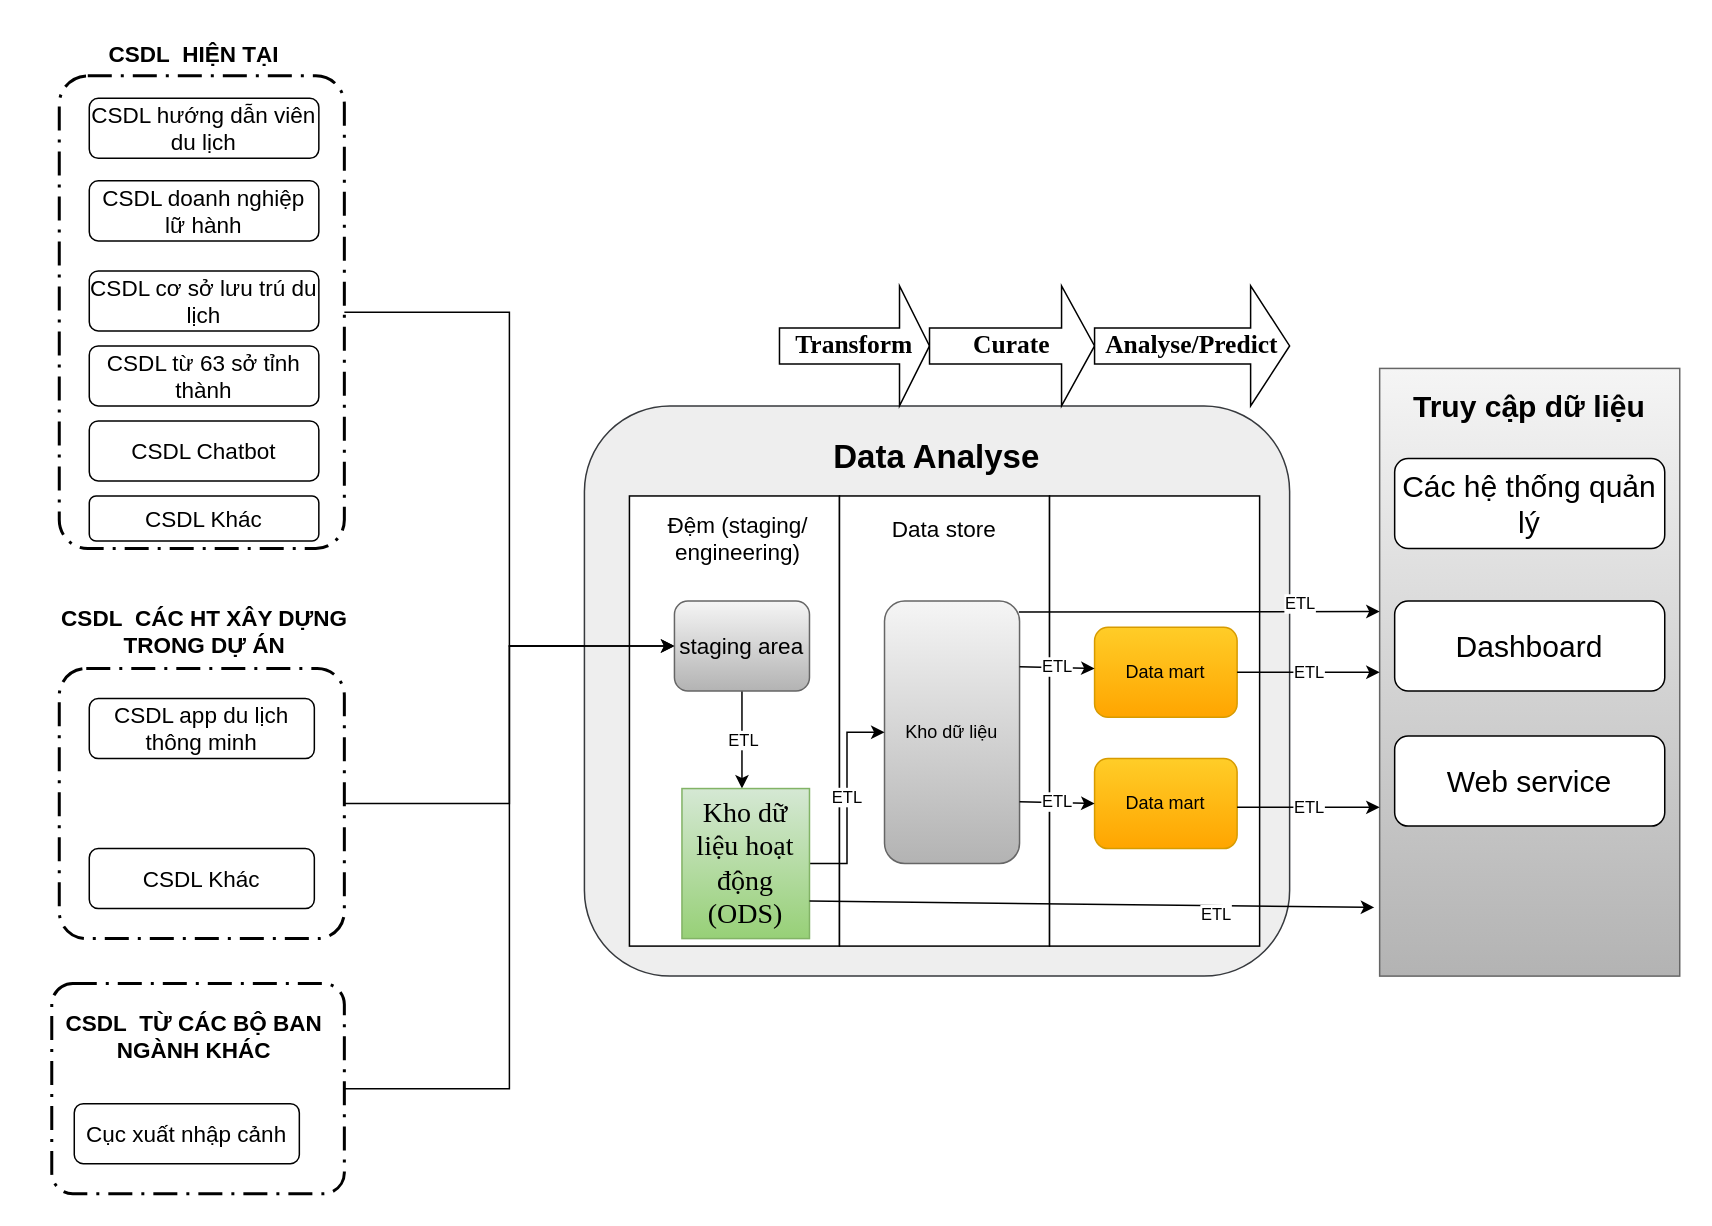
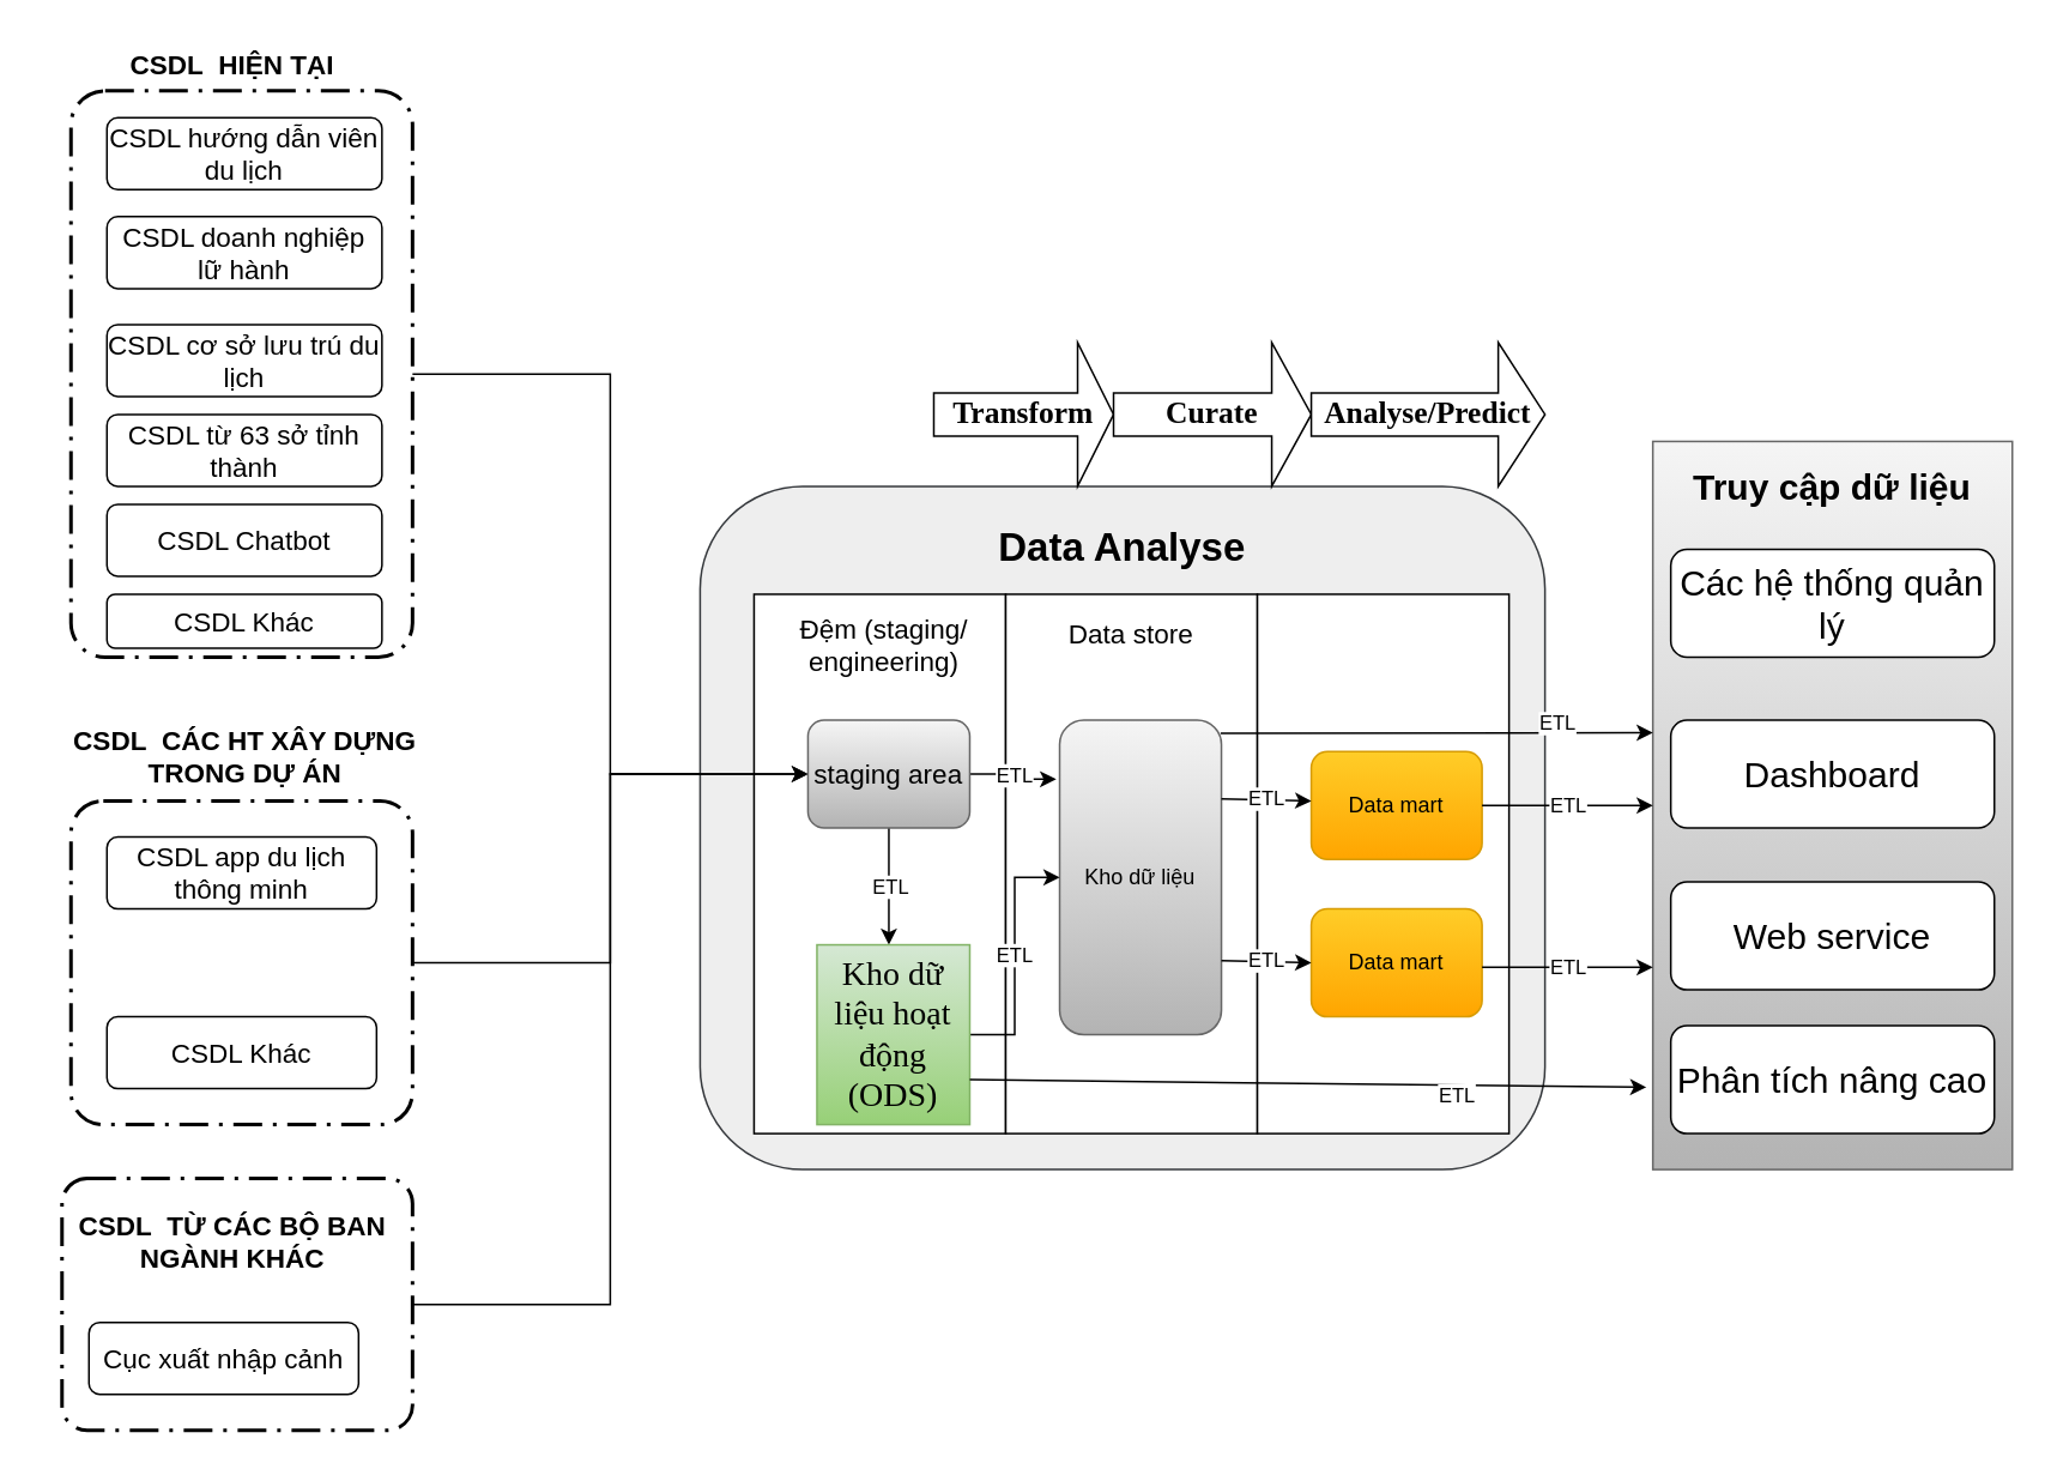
  <mxCell id="0" />
  <mxCell id="1" parent="0" />
  <mxCell id="2" style="edgeStyle=orthogonalEdgeStyle;rounded=0;orthogonalLoop=1;jettySize=auto;html=1;entryX=0;entryY=0.5;entryDx=0;entryDy=0;" edge="1" parent="1" source="3" target="38"><mxGeometry relative="1" as="geometry" /></mxCell>
  <mxCell id="3" value="" style="points=[[0.25,0,0],[0.5,0,0],[0.75,0,0],[1,0.25,0],[1,0.5,0],[1,0.75,0],[0.75,1,0],[0.5,1,0],[0.25,1,0],[0,0.75,0],[0,0.5,0],[0,0.25,0]];rounded=1;arcSize=10;dashed=1;strokeColor=#000000;fillColor=none;gradientColor=none;dashPattern=8 3 1 3;strokeWidth=2;fontStyle=1;fontSize=20;" vertex="1" parent="1"><mxGeometry x="39" y="50" width="190" height="315" as="geometry" /></mxCell>
  <mxCell id="4" value="" style="rounded=1;whiteSpace=wrap;html=1;fillColor=#eeeeee;strokeColor=#36393d;" vertex="1" parent="1"><mxGeometry x="389" y="270" width="470" height="380" as="geometry" /></mxCell>
  <mxCell id="5" value="&lt;font style=&quot;font-size: 22px&quot;&gt;&lt;b&gt;Data Analyse&lt;/b&gt;&lt;/font&gt;" style="text;html=1;strokeColor=none;fillColor=none;align=center;verticalAlign=middle;whiteSpace=wrap;rounded=0;" vertex="1" parent="1"><mxGeometry x="409" y="290" width="430" height="30" as="geometry" /></mxCell>
  <mxCell id="6" value="&lt;b&gt;&lt;font style=&quot;font-size: 17px;&quot;&gt;Transform&lt;/font&gt;&lt;/b&gt;" style="shape=singleArrow;whiteSpace=wrap;html=1;fontFamily=Times New Roman;fontSize=14;" vertex="1" parent="1"><mxGeometry x="519" y="190" width="100" height="80" as="geometry" /></mxCell>
  <mxCell id="7" value="&lt;b&gt;&lt;font style=&quot;font-size: 17px;&quot;&gt;Curate&lt;/font&gt;&lt;/b&gt;" style="shape=singleArrow;whiteSpace=wrap;html=1;fontFamily=Times New Roman;fontSize=14;" vertex="1" parent="1"><mxGeometry x="619" y="190" width="110" height="80" as="geometry" /></mxCell>
  <mxCell id="8" value="&lt;b&gt;&lt;font style=&quot;font-size: 17px;&quot;&gt;Analyse/Predict&lt;/font&gt;&lt;/b&gt;" style="shape=singleArrow;whiteSpace=wrap;html=1;fontFamily=Times New Roman;fontSize=14;" vertex="1" parent="1"><mxGeometry x="729" y="190" width="130" height="80" as="geometry" /></mxCell>
  <mxCell id="9" value="" style="rounded=0;whiteSpace=wrap;html=1;fontSize=15;" vertex="1" parent="1"><mxGeometry x="419" y="330" width="140" height="300" as="geometry" /></mxCell>
  <mxCell id="10" value="Đệm (staging/ engineering)" style="text;html=1;strokeColor=none;fillColor=none;align=center;verticalAlign=middle;whiteSpace=wrap;rounded=0;fontSize=15;" vertex="1" parent="1"><mxGeometry x="424" y="335" width="135" height="45" as="geometry" /></mxCell>
  <mxCell id="11" value="" style="rounded=0;whiteSpace=wrap;html=1;fontSize=20;" vertex="1" parent="1"><mxGeometry x="559" y="330" width="140" height="300" as="geometry" /></mxCell>
  <mxCell id="12" value="&lt;font style=&quot;font-size: 15px;&quot;&gt;Data store&lt;/font&gt;" style="text;html=1;strokeColor=none;fillColor=none;align=center;verticalAlign=middle;whiteSpace=wrap;rounded=0;fontSize=20;" vertex="1" parent="1"><mxGeometry x="569" y="335" width="120" height="30" as="geometry" /></mxCell>
  <mxCell id="13" value="" style="rounded=0;whiteSpace=wrap;html=1;fontSize=15;" vertex="1" parent="1"><mxGeometry x="699" y="330" width="140" height="300" as="geometry" /></mxCell>
  <mxCell id="14" value="&lt;font style=&quot;font-size: 15px;&quot;&gt;CSDL hướng dẫn viên du lịch&lt;/font&gt;" style="rounded=1;whiteSpace=wrap;html=1;" vertex="1" parent="1"><mxGeometry x="59" y="65" width="153" height="40" as="geometry" /></mxCell>
  <mxCell id="15" value="&lt;font style=&quot;font-size: 15px;&quot;&gt;CSDL doanh nghiệp lữ hành&lt;/font&gt;" style="rounded=1;whiteSpace=wrap;html=1;" vertex="1" parent="1"><mxGeometry x="59" y="120" width="153" height="40" as="geometry" /></mxCell>
  <mxCell id="16" value="&lt;font style=&quot;font-size: 15px;&quot;&gt;CSDL Khác&lt;/font&gt;" style="rounded=1;whiteSpace=wrap;html=1;" vertex="1" parent="1"><mxGeometry x="59" y="330" width="153" height="30" as="geometry" /></mxCell>
  <mxCell id="17" value="&lt;font style=&quot;font-size: 15px;&quot;&gt;CSDL cơ sở lưu trú du lịch&lt;/font&gt;" style="rounded=1;whiteSpace=wrap;html=1;" vertex="1" parent="1"><mxGeometry x="59" y="180" width="153" height="40" as="geometry" /></mxCell>
  <mxCell id="18" value="&lt;font style=&quot;font-size: 15px;&quot;&gt;CSDL Chatbot&lt;/font&gt;" style="rounded=1;whiteSpace=wrap;html=1;" vertex="1" parent="1"><mxGeometry x="59" y="280" width="153" height="40" as="geometry" /></mxCell>
  <mxCell id="19" value="&lt;font style=&quot;font-size: 15px;&quot;&gt;CSDL từ 63 sở tỉnh thành&lt;/font&gt;" style="rounded=1;whiteSpace=wrap;html=1;" vertex="1" parent="1"><mxGeometry x="59" y="230" width="153" height="40" as="geometry" /></mxCell>
  <mxCell id="20" style="edgeStyle=orthogonalEdgeStyle;rounded=0;orthogonalLoop=1;jettySize=auto;html=1;entryX=0;entryY=0.5;entryDx=0;entryDy=0;" edge="1" parent="1" source="21" target="38"><mxGeometry relative="1" as="geometry" /></mxCell>
  <mxCell id="21" value="" style="points=[[0.25,0,0],[0.5,0,0],[0.75,0,0],[1,0.25,0],[1,0.5,0],[1,0.75,0],[0.75,1,0],[0.5,1,0],[0.25,1,0],[0,0.75,0],[0,0.5,0],[0,0.25,0]];rounded=1;arcSize=10;dashed=1;strokeColor=#000000;fillColor=none;gradientColor=none;dashPattern=8 3 1 3;strokeWidth=2;fontStyle=1;fontSize=20;" vertex="1" parent="1"><mxGeometry x="39" y="445" width="190" height="180" as="geometry" /></mxCell>
  <mxCell id="22" value="&lt;b&gt;&lt;font style=&quot;font-size: 15px;&quot;&gt;CSDL&amp;nbsp; HIỆN TẠI&lt;/font&gt;&lt;/b&gt;" style="text;html=1;strokeColor=none;fillColor=none;align=center;verticalAlign=middle;whiteSpace=wrap;rounded=0;" vertex="1" parent="1"><mxGeometry x="69" y="20" width="120" height="30" as="geometry" /></mxCell>
  <mxCell id="23" value="&lt;b&gt;&lt;font style=&quot;font-size: 15px;&quot;&gt;CSDL&amp;nbsp; CÁC HT XÂY DỰNG TRONG DỰ ÁN&lt;/font&gt;&lt;/b&gt;" style="text;html=1;strokeColor=none;fillColor=none;align=center;verticalAlign=middle;whiteSpace=wrap;rounded=0;" vertex="1" parent="1"><mxGeometry x="20.5" y="405" width="230" height="30" as="geometry" /></mxCell>
  <mxCell id="24" value="CSDL app du lịch thông minh" style="rounded=1;whiteSpace=wrap;html=1;fontSize=15;" vertex="1" parent="1"><mxGeometry x="59" y="465" width="150" height="40" as="geometry" /></mxCell>
  <mxCell id="25" value="CSDL Khác" style="rounded=1;whiteSpace=wrap;html=1;fontSize=15;" vertex="1" parent="1"><mxGeometry x="59" y="565" width="150" height="40" as="geometry" /></mxCell>
  <mxCell id="26" style="edgeStyle=orthogonalEdgeStyle;rounded=0;orthogonalLoop=1;jettySize=auto;html=1;entryX=0;entryY=0.5;entryDx=0;entryDy=0;" edge="1" parent="1" source="27" target="38"><mxGeometry relative="1" as="geometry" /></mxCell>
  <mxCell id="27" value="" style="points=[[0.25,0,0],[0.5,0,0],[0.75,0,0],[1,0.25,0],[1,0.5,0],[1,0.75,0],[0.75,1,0],[0.5,1,0],[0.25,1,0],[0,0.75,0],[0,0.5,0],[0,0.25,0]];rounded=1;arcSize=10;dashed=1;strokeColor=#000000;fillColor=none;gradientColor=none;dashPattern=8 3 1 3;strokeWidth=2;fontStyle=1;fontSize=20;" vertex="1" parent="1"><mxGeometry x="34" y="655" width="195" height="140" as="geometry" /></mxCell>
  <mxCell id="28" value="&lt;b&gt;&lt;font style=&quot;font-size: 15px;&quot;&gt;CSDL&amp;nbsp; TỪ CÁC BỘ BAN NGÀNH KHÁC&lt;/font&gt;&lt;/b&gt;" style="text;html=1;strokeColor=none;fillColor=none;align=center;verticalAlign=middle;whiteSpace=wrap;rounded=0;" vertex="1" parent="1"><mxGeometry x="39" y="675" width="180" height="30" as="geometry" /></mxCell>
  <mxCell id="29" value="Cục xuất nhập cảnh" style="rounded=1;whiteSpace=wrap;html=1;fontSize=15;" vertex="1" parent="1"><mxGeometry x="49" y="735" width="150" height="40" as="geometry" /></mxCell>
  <mxCell id="30" value="" style="rounded=0;whiteSpace=wrap;html=1;fontSize=20;fillColor=#f5f5f5;gradientColor=#b3b3b3;strokeColor=#666666;" vertex="1" parent="1"><mxGeometry x="919" y="245" width="200" height="405" as="geometry" /></mxCell>
  <mxCell id="31" value="&lt;b&gt;&lt;font style=&quot;font-size: 20px;&quot;&gt;Truy cập dữ liệu&lt;/font&gt;&lt;/b&gt;" style="text;html=1;strokeColor=none;fillColor=none;align=center;verticalAlign=middle;whiteSpace=wrap;rounded=0;" vertex="1" parent="1"><mxGeometry x="919" y="255" width="200" height="30" as="geometry" /></mxCell>
  <mxCell id="32" value="Các hệ thống quản lý" style="rounded=1;whiteSpace=wrap;html=1;fontSize=20;" vertex="1" parent="1"><mxGeometry x="929" y="305" width="180" height="60" as="geometry" /></mxCell>
  <mxCell id="33" value="Dashboard" style="rounded=1;whiteSpace=wrap;html=1;fontSize=20;" vertex="1" parent="1"><mxGeometry x="929" y="400" width="180" height="60" as="geometry" /></mxCell>
  <mxCell id="34" value="Web service" style="rounded=1;whiteSpace=wrap;html=1;fontSize=20;" vertex="1" parent="1"><mxGeometry x="929" y="490" width="180" height="60" as="geometry" /></mxCell>
+ <mxCell id="35" value="Phân tích nâng cao" style="rounded=1;whiteSpace=wrap;html=1;fontSize=20;" vertex="1" parent="1"><mxGeometry x="929" y="570" width="180" height="60" as="geometry" /></mxCell>
  <mxCell id="36" value="ETL" style="edgeStyle=orthogonalEdgeStyle;rounded=0;orthogonalLoop=1;jettySize=auto;html=1;entryX=0.5;entryY=0;entryDx=0;entryDy=0;" edge="1" parent="1" source="38"><mxGeometry relative="1" as="geometry"><mxPoint x="494" y="525" as="targetPoint" /></mxGeometry></mxCell>
+ <mxCell id="37" value="ETL" style="edgeStyle=orthogonalEdgeStyle;rounded=0;orthogonalLoop=1;jettySize=auto;html=1;entryX=-0.021;entryY=0.188;entryDx=0;entryDy=0;entryPerimeter=0;" edge="1" parent="1" source="38" target="39"><mxGeometry relative="1" as="geometry" /></mxCell>
  <mxCell id="38" value="&lt;span style=&quot;font-size: 15px;&quot;&gt;staging area&lt;/span&gt;" style="rounded=1;whiteSpace=wrap;html=1;fillColor=#f5f5f5;gradientColor=#b3b3b3;strokeColor=#666666;" vertex="1" parent="1"><mxGeometry x="449" y="400" width="90" height="60" as="geometry" /></mxCell>
  <mxCell id="39" value="Kho dữ liệu" style="rounded=1;whiteSpace=wrap;html=1;fillColor=#f5f5f5;gradientColor=#b3b3b3;strokeColor=#666666;" vertex="1" parent="1"><mxGeometry x="589" y="400" width="90" height="175" as="geometry" /></mxCell>
  <mxCell id="40" value="ETL" style="edgeStyle=orthogonalEdgeStyle;rounded=0;orthogonalLoop=1;jettySize=auto;html=1;" edge="1" parent="1" source="41" target="39"><mxGeometry relative="1" as="geometry" /></mxCell>
  <mxCell id="41" value="&lt;span style=&quot;font-size:14.0pt;font-family:&amp;quot;Times New Roman&amp;quot;,serif;&lt;br/&gt;mso-fareast-font-family:&amp;quot;Times New Roman&amp;quot;;mso-ansi-language:EN-US;mso-fareast-language:&lt;br/&gt;EN-US;mso-bidi-language:AR-SA&quot;&gt;Kho dữ liệu hoạt động (ODS)&lt;/span&gt;" style="rounded=0;whiteSpace=wrap;html=1;fontSize=15;fillColor=#d5e8d4;gradientColor=#97d077;strokeColor=#82b366;" vertex="1" parent="1"><mxGeometry x="454" y="525" width="85" height="100" as="geometry" /></mxCell>
  <mxCell id="42" value="Data mart" style="rounded=1;whiteSpace=wrap;html=1;fillColor=#ffcd28;gradientColor=#ffa500;strokeColor=#d79b00;" vertex="1" parent="1"><mxGeometry x="729" y="417.5" width="95" height="60" as="geometry" /></mxCell>
  <mxCell id="43" value="Data mart" style="rounded=1;whiteSpace=wrap;html=1;fillColor=#ffcd28;gradientColor=#ffa500;strokeColor=#d79b00;" vertex="1" parent="1"><mxGeometry x="729" y="505" width="95" height="60" as="geometry" /></mxCell>
  <mxCell id="44" value="ETL" style="endArrow=classic;html=1;rounded=0;exitX=1;exitY=0.25;exitDx=0;exitDy=0;" edge="1" parent="1" source="39"><mxGeometry width="50" height="50" relative="1" as="geometry"><mxPoint x="679" y="495" as="sourcePoint" /><mxPoint x="729" y="445" as="targetPoint" /></mxGeometry></mxCell>
  <mxCell id="45" value="ETL" style="endArrow=classic;html=1;rounded=0;exitX=1;exitY=0.25;exitDx=0;exitDy=0;" edge="1" parent="1"><mxGeometry width="50" height="50" relative="1" as="geometry"><mxPoint x="679" y="533.75" as="sourcePoint" /><mxPoint x="729" y="535" as="targetPoint" /></mxGeometry></mxCell>
  <mxCell id="46" value="" style="endArrow=classic;html=1;rounded=0;exitX=0.995;exitY=0.099;exitDx=0;exitDy=0;exitPerimeter=0;" edge="1" parent="1"><mxGeometry width="50" height="50" relative="1" as="geometry"><mxPoint x="678.55" y="407.325" as="sourcePoint" /><mxPoint x="919" y="407" as="targetPoint" /></mxGeometry></mxCell>
  <mxCell id="47" value="ETL" style="edgeLabel;html=1;align=center;verticalAlign=middle;resizable=0;points=[];" vertex="1" connectable="0" parent="46"><mxGeometry x="0.556" y="6" relative="1" as="geometry"><mxPoint as="offset" /></mxGeometry></mxCell>
  <mxCell id="48" value="ETL" style="endArrow=classic;html=1;rounded=0;entryX=0;entryY=0.5;entryDx=0;entryDy=0;exitX=1;exitY=0.5;exitDx=0;exitDy=0;" edge="1" parent="1" source="42" target="30"><mxGeometry width="50" height="50" relative="1" as="geometry"><mxPoint x="819" y="495" as="sourcePoint" /><mxPoint x="869" y="445" as="targetPoint" /></mxGeometry></mxCell>
  <mxCell id="49" value="ETL" style="endArrow=classic;html=1;rounded=0;entryX=0;entryY=0.5;entryDx=0;entryDy=0;exitX=1;exitY=0.5;exitDx=0;exitDy=0;" edge="1" parent="1"><mxGeometry width="50" height="50" relative="1" as="geometry"><mxPoint x="824" y="537.5" as="sourcePoint" /><mxPoint x="919" y="537.5" as="targetPoint" /></mxGeometry></mxCell>
  <mxCell id="50" value="" style="endArrow=classic;html=1;rounded=0;exitX=1;exitY=0.75;exitDx=0;exitDy=0;entryX=-0.018;entryY=0.887;entryDx=0;entryDy=0;entryPerimeter=0;" edge="1" parent="1" source="41" target="30"><mxGeometry width="50" height="50" relative="1" as="geometry"><mxPoint x="799" y="755" as="sourcePoint" /><mxPoint x="849" y="705" as="targetPoint" /></mxGeometry></mxCell>
  <mxCell id="51" value="ETL" style="edgeLabel;html=1;align=center;verticalAlign=middle;resizable=0;points=[];" vertex="1" connectable="0" parent="50"><mxGeometry x="0.446" y="-5" relative="1" as="geometry"><mxPoint x="-1" as="offset" /></mxGeometry></mxCell>
